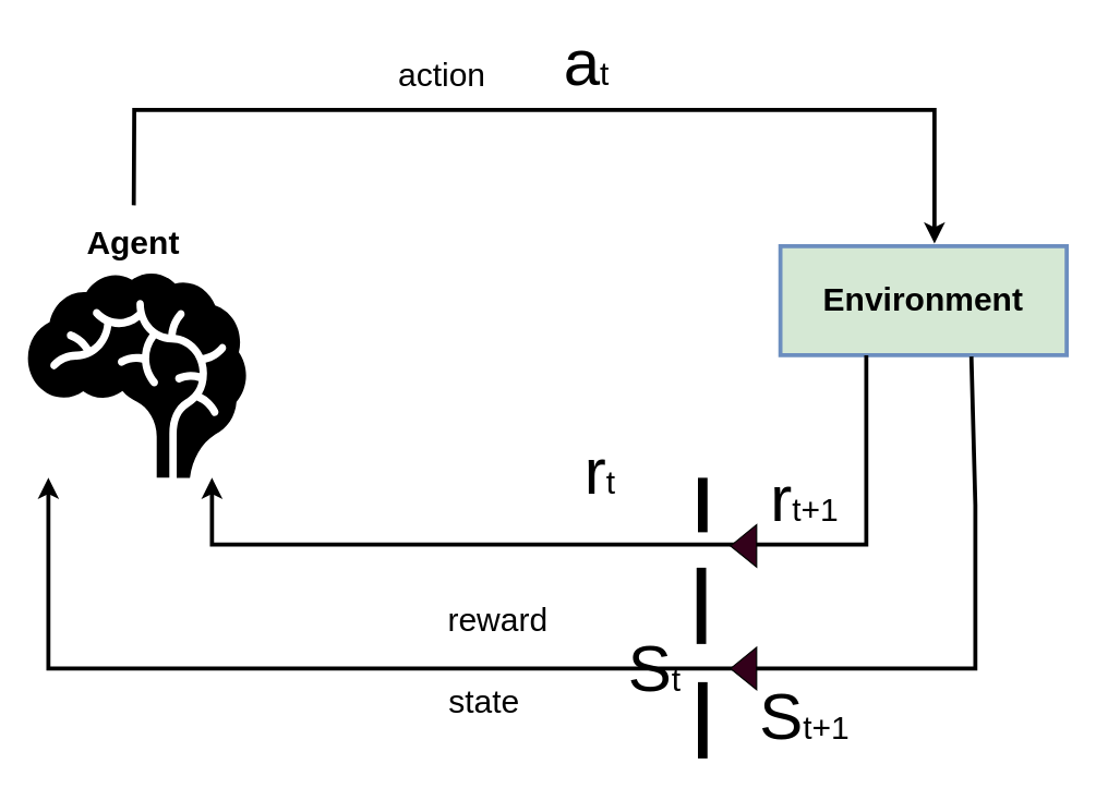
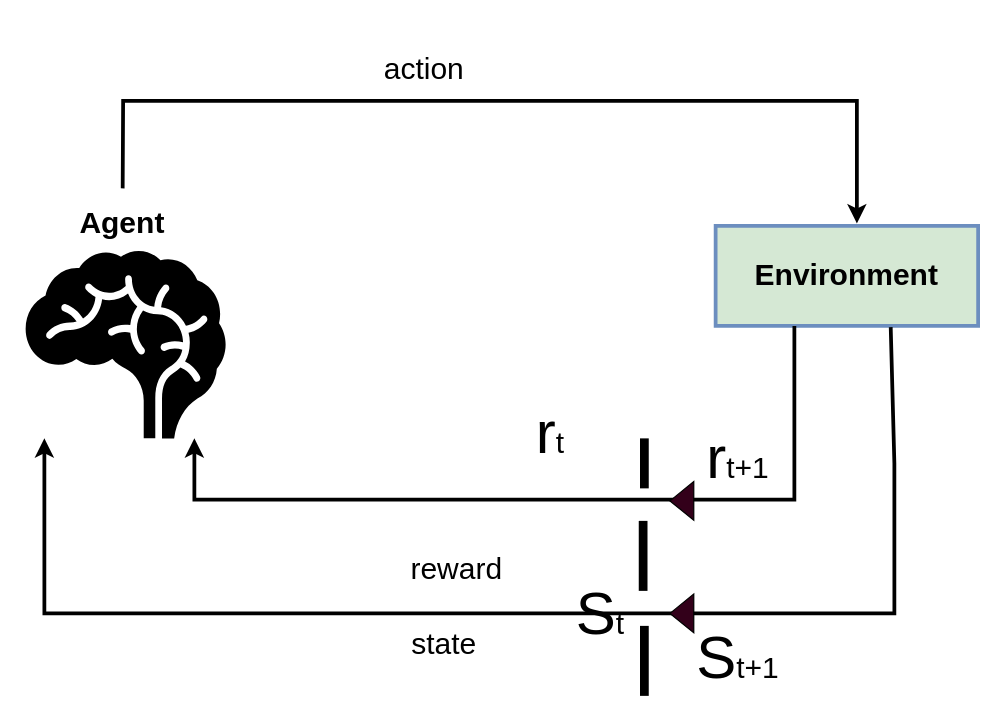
  <mxCell id="0" />
  <mxCell id="1" parent="0" />
  <mxCell id="2" value="&lt;b&gt;&lt;font style=&quot;font-size: 24px;&quot;&gt;Environment&lt;/font&gt;&lt;/b&gt;" style="rounded=0;whiteSpace=wrap;html=1;strokeWidth=3;fillColor=#d5e8d4;strokeColor=#6c8ebf;" vertex="1" parent="1"><mxGeometry x="572" y="180" width="210" height="80" as="geometry" /></mxCell>
  <mxCell id="3" value="" style="shape=mxgraph.signs.healthcare.brain;html=1;pointerEvents=1;fillColor=#000000;strokeColor=none;verticalLabelPosition=bottom;verticalAlign=top;align=center;fontSize=24;" vertex="1" parent="1"><mxGeometry x="20" y="200" width="160" height="150" as="geometry" /></mxCell>
  <mxCell id="4" value="&lt;b&gt;Agent&lt;/b&gt;" style="text;strokeColor=none;align=center;fillColor=none;html=1;verticalAlign=middle;whiteSpace=wrap;rounded=0;fontSize=24;" vertex="1" parent="1"><mxGeometry x="20" y="150" width="155" height="55" as="geometry" /></mxCell>
  <mxCell id="5" value="" style="endArrow=classic;html=1;rounded=0;fontSize=24;strokeWidth=3;" edge="1" parent="1" source="4"><mxGeometry width="50" height="50" relative="1" as="geometry"><mxPoint x="345" y="290" as="sourcePoint" /><mxPoint x="685" y="178" as="targetPoint" /><Array as="points"><mxPoint x="98" y="80" /><mxPoint x="575" y="80" /><mxPoint x="685" y="80" /></Array></mxGeometry></mxCell>
  <mxCell id="6" value="" style="endArrow=classic;html=1;rounded=0;fontSize=24;exitX=0.667;exitY=1.013;exitDx=0;exitDy=0;exitPerimeter=0;strokeWidth=3;" edge="1" parent="1" source="2"><mxGeometry width="50" height="50" relative="1" as="geometry"><mxPoint x="672" y="270" as="sourcePoint" /><mxPoint x="35" y="350" as="targetPoint" /><Array as="points"><mxPoint x="715" y="370" /><mxPoint x="715" y="490" /><mxPoint x="35" y="490" /><mxPoint x="35" y="420" /><mxPoint x="35" y="360" /></Array></mxGeometry></mxCell>
  <mxCell id="7" value="" style="endArrow=classic;html=1;rounded=0;fontSize=24;strokeWidth=3;" edge="1" parent="1"><mxGeometry width="50" height="50" relative="1" as="geometry"><mxPoint x="635" y="260" as="sourcePoint" /><mxPoint x="155" y="350" as="targetPoint" /><Array as="points"><mxPoint x="635" y="349" /><mxPoint x="635" y="399" /><mxPoint x="592" y="399" /><mxPoint x="155" y="399" /></Array></mxGeometry></mxCell>
  <mxCell id="8" value="" style="shape=flexArrow;endArrow=classic;html=1;rounded=0;fontSize=24;fillColor=#33001A;" edge="1" parent="1"><mxGeometry width="50" height="50" relative="1" as="geometry"><mxPoint x="555" y="400" as="sourcePoint" /><mxPoint x="535" y="400" as="targetPoint" /></mxGeometry></mxCell>
  <mxCell id="9" value="" style="shape=flexArrow;endArrow=classic;html=1;rounded=0;fontSize=24;fillColor=#33001A;" edge="1" parent="1"><mxGeometry width="50" height="50" relative="1" as="geometry"><mxPoint x="555" y="490" as="sourcePoint" /><mxPoint x="535" y="490" as="targetPoint" /></mxGeometry></mxCell>
  <mxCell id="10" value="" style="endArrow=none;html=1;rounded=0;fontSize=24;fillColor=#33001A;strokeWidth=7;" edge="1" parent="1"><mxGeometry width="50" height="50" relative="1" as="geometry"><mxPoint x="515" y="390" as="sourcePoint" /><mxPoint x="515" y="350" as="targetPoint" /></mxGeometry></mxCell>
  <mxCell id="11" value="" style="endArrow=none;html=1;rounded=0;fontSize=24;fillColor=#33001A;strokeWidth=7;" edge="1" parent="1"><mxGeometry width="50" height="50" relative="1" as="geometry"><mxPoint x="514" y="472" as="sourcePoint" /><mxPoint x="514" y="416" as="targetPoint" /></mxGeometry></mxCell>
  <mxCell id="12" value="" style="endArrow=none;html=1;rounded=0;fontSize=24;fillColor=#33001A;strokeWidth=7;" edge="1" parent="1"><mxGeometry width="50" height="50" relative="1" as="geometry"><mxPoint x="515" y="556" as="sourcePoint" /><mxPoint x="515" y="500" as="targetPoint" /></mxGeometry></mxCell>
  <mxCell id="13" value="reward" style="text;strokeColor=none;align=center;fillColor=none;html=1;verticalAlign=middle;whiteSpace=wrap;rounded=0;fontSize=24;" vertex="1" parent="1"><mxGeometry x="335" y="440" width="60" height="30" as="geometry" /></mxCell>
  <mxCell id="14" value="&lt;font style=&quot;font-size: 48px;&quot;&gt;r&lt;/font&gt;&lt;font style=&quot;font-size: 24px;&quot;&gt;t&lt;/font&gt;" style="text;strokeColor=none;align=center;fillColor=none;html=1;verticalAlign=middle;whiteSpace=wrap;rounded=0;fontSize=24;" vertex="1" parent="1"><mxGeometry x="405" y="320" width="70" height="50" as="geometry" /></mxCell>
  <mxCell id="15" value="state" style="text;strokeColor=none;align=center;fillColor=none;html=1;verticalAlign=middle;whiteSpace=wrap;rounded=0;fontSize=24;" vertex="1" parent="1"><mxGeometry x="325" y="500" width="60" height="30" as="geometry" /></mxCell>
  <mxCell id="16" value="&lt;font style=&quot;font-size: 48px;&quot;&gt;S&lt;/font&gt;&lt;font style=&quot;font-size: 24px;&quot;&gt;t&lt;/font&gt;" style="text;strokeColor=none;align=center;fillColor=none;html=1;verticalAlign=middle;whiteSpace=wrap;rounded=0;fontSize=24;" vertex="1" parent="1"><mxGeometry x="445" y="465" width="70" height="50" as="geometry" /></mxCell>
  <mxCell id="17" value="&lt;font style=&quot;font-size: 48px;&quot;&gt;r&lt;/font&gt;&lt;font style=&quot;font-size: 24px;&quot;&gt;t+1&lt;/font&gt;" style="text;strokeColor=none;align=center;fillColor=none;html=1;verticalAlign=middle;whiteSpace=wrap;rounded=0;fontSize=24;" vertex="1" parent="1"><mxGeometry x="555" y="340" width="70" height="50" as="geometry" /></mxCell>
  <mxCell id="18" value="&lt;font style=&quot;font-size: 48px;&quot;&gt;S&lt;/font&gt;&lt;font style=&quot;font-size: 24px;&quot;&gt;t+1&lt;/font&gt;" style="text;strokeColor=none;align=center;fillColor=none;html=1;verticalAlign=middle;whiteSpace=wrap;rounded=0;fontSize=24;" vertex="1" parent="1"><mxGeometry x="555" y="500" width="70" height="50" as="geometry" /></mxCell>
- <mxCell id="19" value="action" style="text;strokeColor=none;align=center;fillColor=none;html=1;verticalAlign=middle;whiteSpace=wrap;rounded=0;fontSize=24;" vertex="1" parent="1"><mxGeometry x="294" y="40" width="60" height="30" as="geometry" /></mxCell>
- <mxCell id="20" value="&lt;font style=&quot;font-size: 48px;&quot;&gt;a&lt;/font&gt;&lt;font style=&quot;font-size: 24px;&quot;&gt;t&lt;/font&gt;" style="text;strokeColor=none;align=center;fillColor=none;html=1;verticalAlign=middle;whiteSpace=wrap;rounded=0;fontSize=24;" vertex="1" parent="1"><mxGeometry x="395" y="20" width="70" height="50" as="geometry" /></mxCell>
+ <mxCell id="19" value="action" style="text;strokeColor=none;align=center;fillColor=none;html=1;verticalAlign=middle;whiteSpace=wrap;rounded=0;fontSize=24;" vertex="1" parent="1"><mxGeometry x="309" y="40" width="60" height="30" as="geometry" /></mxCell>
